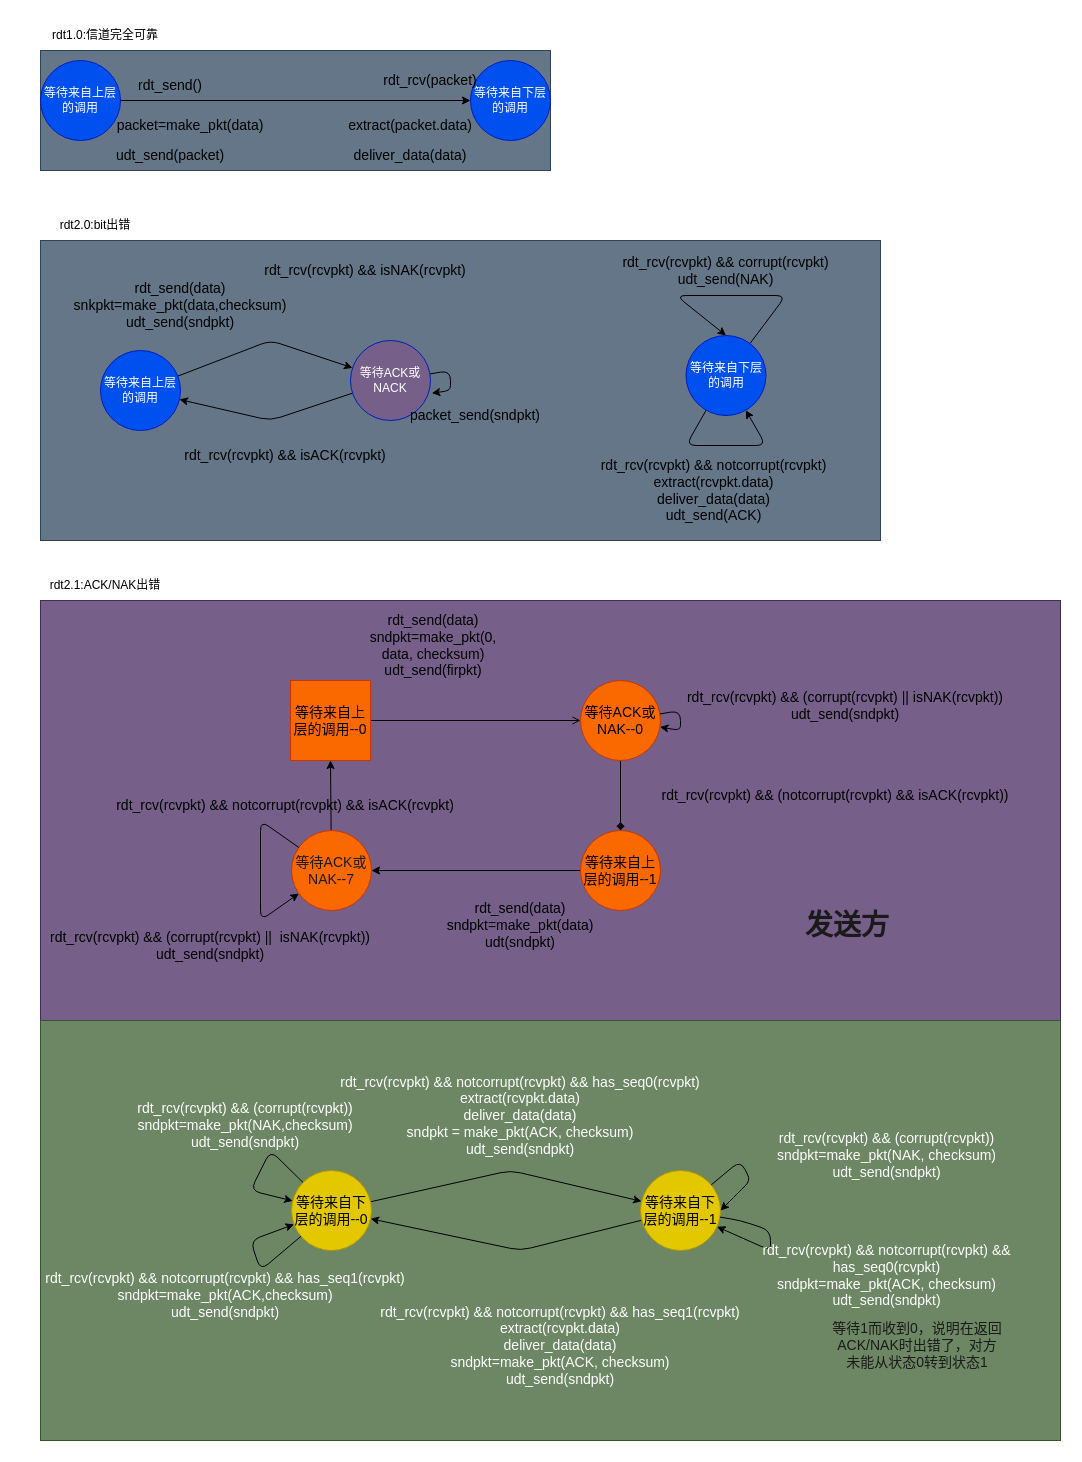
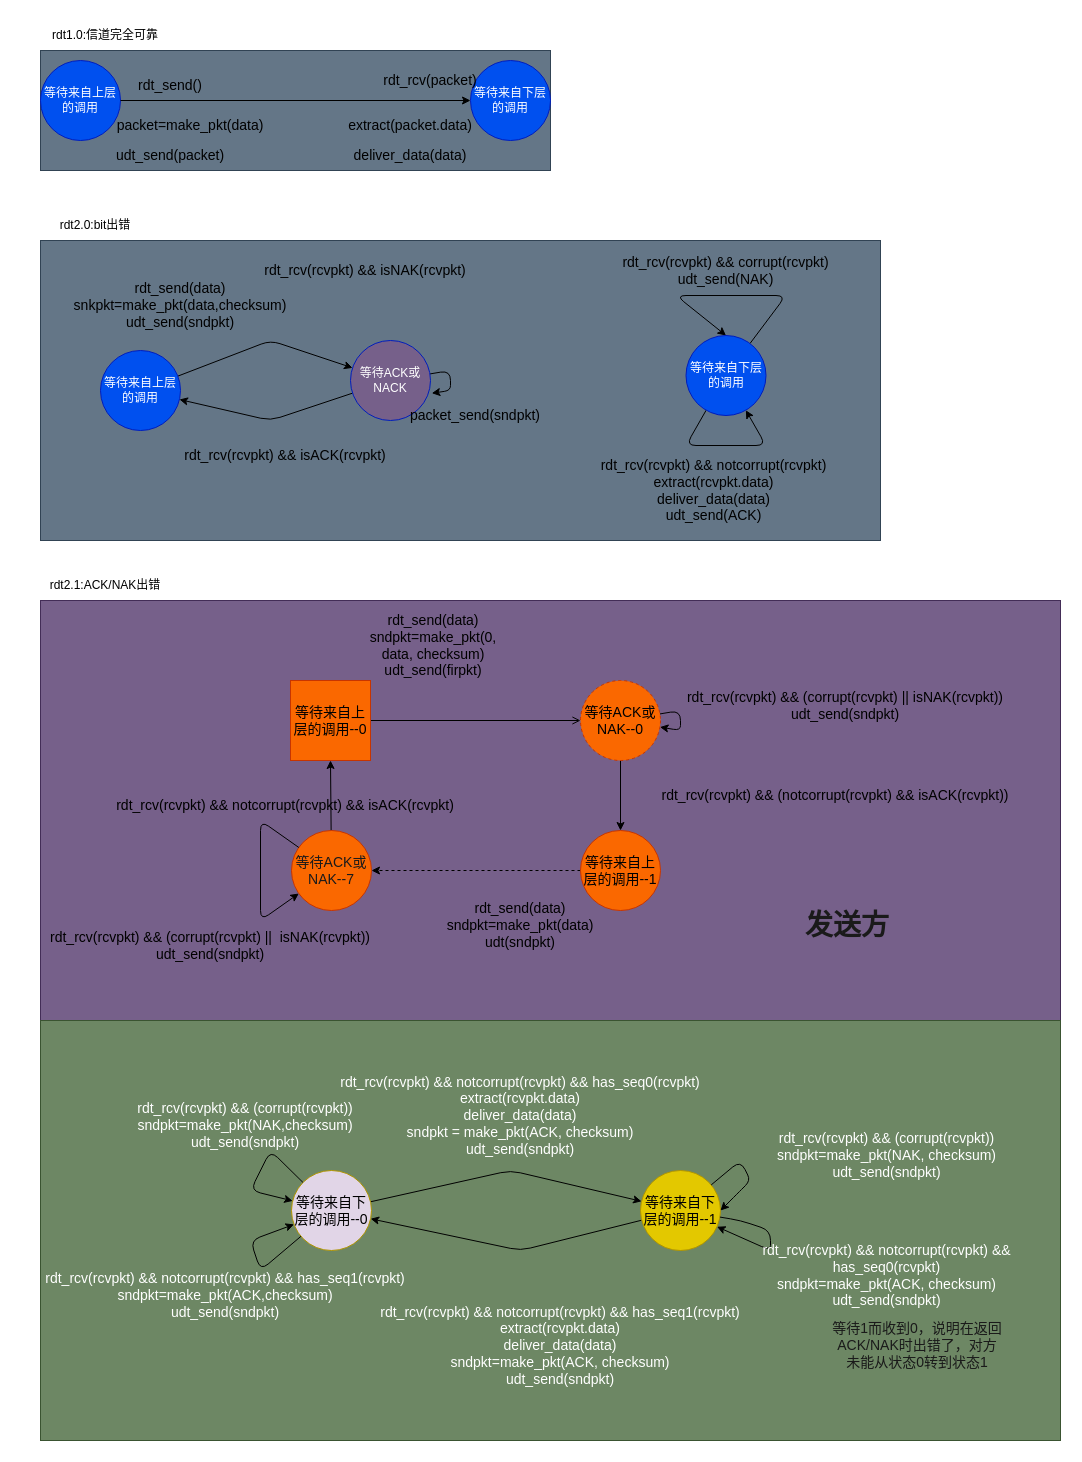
  <mxCell id="0" />
  <mxCell id="1" parent="0" />
  <mxCell id="2" value="" style="rounded=0;whiteSpace=wrap;html=1;fontSize=14;fillColor=#647687;fontColor=#ffffff;strokeColor=#314354;" vertex="1" parent="1"><mxGeometry x="40" y="600" width="1020" height="840" as="geometry" /></mxCell>
  <mxCell id="3" value="" style="rounded=0;whiteSpace=wrap;html=1;fontSize=14;fontColor=#ffffff;fillColor=#76608a;strokeColor=#432D57;" vertex="1" parent="1"><mxGeometry x="40" y="600" width="1020" height="420" as="geometry" /></mxCell>
  <mxCell id="4" value="" style="rounded=0;whiteSpace=wrap;html=1;fontSize=14;fillColor=#647687;fontColor=#ffffff;strokeColor=#314354;" vertex="1" parent="1"><mxGeometry x="40" y="240" width="840" height="300" as="geometry" /></mxCell>
  <mxCell id="5" style="edgeStyle=none;html=1;" edge="1" parent="1" source="6" target="9"><mxGeometry relative="1" as="geometry"><Array as="points"><mxPoint x="270" y="340" /></Array></mxGeometry></mxCell>
  <mxCell id="6" value="等待来自上层的调用" style="ellipse;whiteSpace=wrap;html=1;aspect=fixed;fillColor=#0050ef;strokeColor=#001DBC;fontColor=#ffffff;" vertex="1" parent="1"><mxGeometry x="100" y="350" width="80" height="80" as="geometry" /></mxCell>
  <mxCell id="7" style="edgeStyle=none;html=1;" edge="1" parent="1" source="9" target="6"><mxGeometry relative="1" as="geometry"><Array as="points"><mxPoint x="270" y="420" /></Array></mxGeometry></mxCell>
  <mxCell id="8" style="edgeStyle=none;html=1;entryX=1.016;entryY=0.659;entryDx=0;entryDy=0;entryPerimeter=0;" edge="1" parent="1" source="9" target="9"><mxGeometry relative="1" as="geometry"><mxPoint x="410" y="350" as="targetPoint" /><Array as="points"><mxPoint x="380" y="390" /></Array></mxGeometry></mxCell>
  <mxCell id="9" value="等待ACK或NACK" style="ellipse;whiteSpace=wrap;html=1;aspect=fixed;fillColor=#76608a;strokeColor=#001DBC;fontColor=#ffffff;" vertex="1" parent="1"><mxGeometry x="350" y="340" width="80" height="80" as="geometry" /></mxCell>
  <mxCell id="10" value="&lt;font style=&quot;font-size: 14px;&quot;&gt;rdt_send(data)&lt;br&gt;snkpkt=make_pkt(data,checksum)&lt;br&gt;udt_send(sndpkt)&lt;br&gt;&lt;/font&gt;" style="text;html=1;strokeColor=none;fillColor=none;align=center;verticalAlign=middle;whiteSpace=wrap;rounded=0;" vertex="1" parent="1"><mxGeometry x="150" y="290" width="60" height="30" as="geometry" /></mxCell>
  <mxCell id="11" value="&lt;font style=&quot;font-size: 14px;&quot;&gt;rdt_rcv(rcvpkt) &amp;amp;&amp;amp; isACK(rcvpkt)&lt;br&gt;&lt;/font&gt;" style="text;html=1;strokeColor=none;fillColor=none;align=center;verticalAlign=middle;whiteSpace=wrap;rounded=0;" vertex="1" parent="1"><mxGeometry x="170" y="440" width="230" height="30" as="geometry" /></mxCell>
  <mxCell id="12" value="&lt;font style=&quot;font-size: 14px;&quot;&gt;rdt_rcv(rcvpkt) &amp;amp;&amp;amp; isNAK(rcvpkt)&lt;br&gt;&lt;/font&gt;" style="text;html=1;strokeColor=none;fillColor=none;align=center;verticalAlign=middle;whiteSpace=wrap;rounded=0;" vertex="1" parent="1"><mxGeometry x="250" y="255" width="230" height="30" as="geometry" /></mxCell>
  <mxCell id="13" value="&lt;font style=&quot;font-size: 14px;&quot;&gt;packet_send(sndpkt)&lt;br&gt;&lt;/font&gt;" style="text;html=1;strokeColor=none;fillColor=none;align=center;verticalAlign=middle;whiteSpace=wrap;rounded=0;" vertex="1" parent="1"><mxGeometry x="360" y="400" width="230" height="30" as="geometry" /></mxCell>
  <mxCell id="14" value="" style="group" vertex="1" connectable="0" parent="1"><mxGeometry x="40" y="20" width="510" height="150" as="geometry" /></mxCell>
  <mxCell id="15" value="" style="rounded=0;whiteSpace=wrap;html=1;fontSize=14;fillColor=#647687;fontColor=#ffffff;strokeColor=#314354;" vertex="1" parent="14"><mxGeometry y="30" width="510" height="120" as="geometry" /></mxCell>
  <mxCell id="16" value="等待来自上层的调用" style="ellipse;whiteSpace=wrap;html=1;aspect=fixed;fillColor=#0050ef;strokeColor=#001DBC;fontColor=#ffffff;" vertex="1" parent="14"><mxGeometry y="40" width="80" height="80" as="geometry" /></mxCell>
  <mxCell id="17" value="等待来自下层的调用" style="ellipse;whiteSpace=wrap;html=1;aspect=fixed;fillColor=#0050ef;fontColor=#ffffff;strokeColor=#001DBC;" vertex="1" parent="14"><mxGeometry x="430" y="40" width="80" height="80" as="geometry" /></mxCell>
  <mxCell id="18" value="" style="endArrow=classic;html=1;exitX=1;exitY=0.5;exitDx=0;exitDy=0;entryX=0;entryY=0.5;entryDx=0;entryDy=0;" edge="1" parent="14" source="16" target="17"><mxGeometry width="50" height="50" relative="1" as="geometry"><mxPoint x="190" y="-20" as="sourcePoint" /><mxPoint x="240" y="-70" as="targetPoint" /></mxGeometry></mxCell>
  <mxCell id="19" value="&lt;font style=&quot;font-size: 14px;&quot;&gt;rdt_send()&lt;/font&gt;" style="text;html=1;strokeColor=none;fillColor=none;align=center;verticalAlign=middle;whiteSpace=wrap;rounded=0;" vertex="1" parent="14"><mxGeometry x="100" y="50" width="60" height="30" as="geometry" /></mxCell>
  <mxCell id="20" value="&lt;font style=&quot;font-size: 14px;&quot;&gt;packet=make_pkt(data)&lt;/font&gt;" style="text;html=1;strokeColor=none;fillColor=none;align=center;verticalAlign=middle;whiteSpace=wrap;rounded=0;" vertex="1" parent="14"><mxGeometry x="120" y="90" width="60" height="30" as="geometry" /></mxCell>
  <mxCell id="21" value="&lt;font style=&quot;font-size: 14px;&quot;&gt;udt_send(packet)&lt;/font&gt;" style="text;html=1;strokeColor=none;fillColor=none;align=center;verticalAlign=middle;whiteSpace=wrap;rounded=0;" vertex="1" parent="14"><mxGeometry x="100" y="120" width="60" height="30" as="geometry" /></mxCell>
  <mxCell id="22" value="&lt;font style=&quot;font-size: 14px;&quot;&gt;rdt_rcv(packet)&lt;/font&gt;" style="text;html=1;strokeColor=none;fillColor=none;align=center;verticalAlign=middle;whiteSpace=wrap;rounded=0;" vertex="1" parent="14"><mxGeometry x="360" y="45" width="60" height="30" as="geometry" /></mxCell>
  <mxCell id="23" value="&lt;font style=&quot;font-size: 14px;&quot;&gt;extract(packet.data)&lt;/font&gt;" style="text;html=1;strokeColor=none;fillColor=none;align=center;verticalAlign=middle;whiteSpace=wrap;rounded=0;" vertex="1" parent="14"><mxGeometry x="340" y="90" width="60" height="30" as="geometry" /></mxCell>
  <mxCell id="24" value="&lt;font style=&quot;font-size: 14px;&quot;&gt;deliver_data(data)&lt;/font&gt;" style="text;html=1;strokeColor=none;fillColor=none;align=center;verticalAlign=middle;whiteSpace=wrap;rounded=0;" vertex="1" parent="14"><mxGeometry x="340" y="120" width="60" height="30" as="geometry" /></mxCell>
  <mxCell id="25" value="rdt1.0:信道完全可靠" style="text;html=1;strokeColor=none;fillColor=none;align=center;verticalAlign=middle;whiteSpace=wrap;rounded=0;" vertex="1" parent="14"><mxGeometry width="130" height="30" as="geometry" /></mxCell>
  <mxCell id="26" value="rdt2.0:bit出错" style="text;html=1;strokeColor=none;fillColor=none;align=center;verticalAlign=middle;whiteSpace=wrap;rounded=0;" vertex="1" parent="1"><mxGeometry x="40" y="210" width="110" height="30" as="geometry" /></mxCell>
  <mxCell id="27" value="" style="group" vertex="1" connectable="0" parent="1"><mxGeometry x="590" y="255" width="258" height="250" as="geometry" /></mxCell>
  <mxCell id="28" style="edgeStyle=none;html=1;entryX=0.5;entryY=0;entryDx=0;entryDy=0;" edge="1" parent="27" source="30" target="30"><mxGeometry relative="1" as="geometry"><mxPoint x="-14.5" y="60.0" as="targetPoint" /><Array as="points"><mxPoint x="195.5" y="40" /><mxPoint x="85.5" y="40" /></Array></mxGeometry></mxCell>
  <mxCell id="29" style="edgeStyle=none;html=1;fontSize=14;" edge="1" parent="27" source="30" target="30"><mxGeometry relative="1" as="geometry"><mxPoint x="105.5" y="210.0" as="targetPoint" /><Array as="points"><mxPoint x="175.5" y="190" /></Array></mxGeometry></mxCell>
  <mxCell id="30" value="等待来自下层的调用" style="ellipse;whiteSpace=wrap;html=1;aspect=fixed;fillColor=#0050ef;fontColor=#ffffff;strokeColor=#001DBC;" vertex="1" parent="27"><mxGeometry x="95.5" y="80" width="80" height="80" as="geometry" /></mxCell>
  <mxCell id="31" value="&lt;font style=&quot;font-size: 14px;&quot;&gt;rdt_rcv(rcvpkt) &amp;amp;&amp;amp; corrupt(rcvpkt)&lt;br&gt;udt_send(NAK)&lt;/font&gt;" style="text;html=1;strokeColor=none;fillColor=none;align=center;verticalAlign=middle;whiteSpace=wrap;rounded=0;" vertex="1" parent="27"><mxGeometry x="13" width="245" height="30" as="geometry" /></mxCell>
  <mxCell id="32" value="rdt_rcv(rcvpkt) &amp;amp;&amp;amp; notcorrupt(rcvpkt)&lt;br&gt;extract(rcvpkt.data)&lt;br&gt;deliver_data(data)&lt;br&gt;udt_send(ACK)" style="text;html=1;strokeColor=none;fillColor=none;align=center;verticalAlign=middle;whiteSpace=wrap;rounded=0;fontSize=14;" vertex="1" parent="27"><mxGeometry y="220" width="247" height="30" as="geometry" /></mxCell>
  <mxCell id="33" style="edgeStyle=none;html=1;entryX=0;entryY=0.5;entryDx=0;entryDy=0;fontSize=14;endArrow=open;" edge="1" parent="1" source="34" target="36"><mxGeometry relative="1" as="geometry" /></mxCell>
  <mxCell id="34" value="等待来自上层的调用--0" style="whiteSpace=wrap;html=1;aspect=fixed;fontSize=14;fillColor=#fa6800;fontColor=#000000;strokeColor=#C73500;rounded=0;" vertex="1" parent="1"><mxGeometry x="290" y="680" width="80" height="80" as="geometry" /></mxCell>
- <mxCell id="35" style="edgeStyle=none;html=1;entryX=0.5;entryY=0;entryDx=0;entryDy=0;fontSize=14;endArrow=diamond;" edge="1" parent="1" source="36" target="40"><mxGeometry relative="1" as="geometry" /></mxCell>
- <mxCell id="36" value="等待ACK或NAK--0" style="ellipse;whiteSpace=wrap;html=1;aspect=fixed;fontSize=14;fillColor=#fa6800;fontColor=#000000;strokeColor=#C73500;" vertex="1" parent="1"><mxGeometry x="580" y="680" width="80" height="80" as="geometry" /></mxCell>
+ <mxCell id="35" style="edgeStyle=none;html=1;entryX=0.5;entryY=0;entryDx=0;entryDy=0;fontSize=14;" edge="1" parent="1" source="36" target="40"><mxGeometry relative="1" as="geometry" /></mxCell>
+ <mxCell id="36" value="等待ACK或NAK--0" style="ellipse;whiteSpace=wrap;html=1;aspect=fixed;fontSize=14;fillColor=#fa6800;fontColor=#000000;strokeColor=#C73500;dashed=1;" vertex="1" parent="1"><mxGeometry x="580" y="680" width="80" height="80" as="geometry" /></mxCell>
  <mxCell id="37" style="edgeStyle=none;html=1;entryX=0.5;entryY=1;entryDx=0;entryDy=0;fontSize=14;" edge="1" parent="1" source="38" target="34"><mxGeometry relative="1" as="geometry" /></mxCell>
  <mxCell id="38" value="&lt;font color=&quot;#1a1a1a&quot;&gt;等待ACK或NAK--7&lt;/font&gt;" style="ellipse;whiteSpace=wrap;html=1;aspect=fixed;fontSize=14;fillColor=#fa6800;fontColor=#000000;strokeColor=#C73500;" vertex="1" parent="1"><mxGeometry x="291" y="830" width="80" height="80" as="geometry" /></mxCell>
- <mxCell id="39" style="edgeStyle=none;html=1;entryX=1;entryY=0.5;entryDx=0;entryDy=0;fontSize=14;" edge="1" parent="1" source="40" target="38"><mxGeometry relative="1" as="geometry" /></mxCell>
+ <mxCell id="39" style="edgeStyle=none;html=1;entryX=1;entryY=0.5;entryDx=0;entryDy=0;fontSize=14;dashed=1;" edge="1" parent="1" source="40" target="38"><mxGeometry relative="1" as="geometry" /></mxCell>
  <mxCell id="40" value="等待来自上层的调用--1" style="ellipse;whiteSpace=wrap;html=1;aspect=fixed;fontSize=14;fillColor=#fa6800;fontColor=#000000;strokeColor=#C73500;" vertex="1" parent="1"><mxGeometry x="580" y="830" width="80" height="80" as="geometry" /></mxCell>
  <mxCell id="41" style="edgeStyle=none;html=1;fontSize=14;" edge="1" parent="1" source="36" target="36"><mxGeometry relative="1" as="geometry" /></mxCell>
  <mxCell id="42" style="edgeStyle=none;html=1;fontSize=14;" edge="1" parent="1" source="38" target="38"><mxGeometry relative="1" as="geometry"><Array as="points"><mxPoint x="260" y="920" /></Array></mxGeometry></mxCell>
  <mxCell id="43" value="rdt_send(data)&lt;br&gt;sndpkt=make_pkt(0, data, checksum)&lt;br&gt;udt_send(firpkt)" style="text;html=1;strokeColor=none;fillColor=none;align=center;verticalAlign=middle;whiteSpace=wrap;rounded=0;fontSize=14;" vertex="1" parent="1"><mxGeometry x="403" y="630" width="60" height="30" as="geometry" /></mxCell>
  <mxCell id="44" value="rdt_rcv(rcvpkt) &amp;amp;&amp;amp; (corrupt(rcvpkt) || isNAK(rcvpkt))&lt;br&gt;udt_send(sndpkt)" style="text;html=1;strokeColor=none;fillColor=none;align=center;verticalAlign=middle;whiteSpace=wrap;rounded=0;fontSize=14;" vertex="1" parent="1"><mxGeometry x="670" y="690" width="350" height="30" as="geometry" /></mxCell>
  <mxCell id="45" value="rdt_rcv(rcvpkt) &amp;amp;&amp;amp; (notcorrupt(rcvpkt) &amp;amp;&amp;amp; isACK(rcvpkt))" style="text;html=1;strokeColor=none;fillColor=none;align=center;verticalAlign=middle;whiteSpace=wrap;rounded=0;fontSize=14;" vertex="1" parent="1"><mxGeometry x="660" y="780" width="350" height="30" as="geometry" /></mxCell>
  <mxCell id="46" value="rdt_send(data)&lt;br&gt;sndpkt=make_pkt(data)&lt;br&gt;udt(sndpkt)" style="text;html=1;strokeColor=none;fillColor=none;align=center;verticalAlign=middle;whiteSpace=wrap;rounded=0;fontSize=14;" vertex="1" parent="1"><mxGeometry x="490" y="910" width="60" height="30" as="geometry" /></mxCell>
  <mxCell id="47" value="rdt_rcv(rcvpkt) &amp;amp;&amp;amp; (corrupt(rcvpkt) ||&amp;nbsp; isNAK(rcvpkt))&lt;br&gt;udt_send(sndpkt)" style="text;html=1;strokeColor=none;fillColor=none;align=center;verticalAlign=middle;whiteSpace=wrap;rounded=0;fontSize=14;" vertex="1" parent="1"><mxGeometry x="40" y="930" width="340" height="30" as="geometry" /></mxCell>
  <mxCell id="48" value="rdt_rcv(rcvpkt) &amp;amp;&amp;amp; notcorrupt(rcvpkt) &amp;amp;&amp;amp; isACK(rcvpkt)" style="text;html=1;strokeColor=none;fillColor=none;align=center;verticalAlign=middle;whiteSpace=wrap;rounded=0;fontSize=14;" vertex="1" parent="1"><mxGeometry x="110" y="790" width="350" height="30" as="geometry" /></mxCell>
  <mxCell id="49" value="rdt2.1:ACK/NAK出错" style="text;html=1;strokeColor=none;fillColor=none;align=center;verticalAlign=middle;whiteSpace=wrap;rounded=0;" vertex="1" parent="1"><mxGeometry x="40" y="570" width="130" height="30" as="geometry" /></mxCell>
  <mxCell id="50" value="&lt;h1&gt;发送方&lt;/h1&gt;" style="text;html=1;strokeColor=none;fillColor=none;spacing=5;spacingTop=-20;whiteSpace=wrap;overflow=hidden;rounded=0;fontSize=14;fontColor=#1A1A1A;" vertex="1" parent="1"><mxGeometry x="800" y="900" width="110" height="40" as="geometry" /></mxCell>
  <mxCell id="51" value="" style="rounded=0;whiteSpace=wrap;html=1;fontSize=14;fontColor=#ffffff;fillColor=#6d8764;strokeColor=#3A5431;" vertex="1" parent="1"><mxGeometry x="40" y="1020" width="1020" height="420" as="geometry" /></mxCell>
  <mxCell id="52" style="edgeStyle=none;html=1;fontSize=14;fontColor=#1A1A1A;" edge="1" parent="1" source="53" target="55"><mxGeometry relative="1" as="geometry"><Array as="points"><mxPoint x="510" y="1170" /></Array></mxGeometry></mxCell>
- <mxCell id="53" value="等待来自下层的调用--0" style="ellipse;whiteSpace=wrap;html=1;aspect=fixed;fontSize=14;fontColor=#000000;fillColor=#e3c800;strokeColor=#B09500;" vertex="1" parent="1"><mxGeometry x="291" y="1170" width="80" height="80" as="geometry" /></mxCell>
+ <mxCell id="53" value="等待来自下层的调用--0" style="ellipse;whiteSpace=wrap;html=1;aspect=fixed;fontSize=14;fontColor=#000000;fillColor=#e1d5e7;strokeColor=#B09500;" vertex="1" parent="1"><mxGeometry x="291" y="1170" width="80" height="80" as="geometry" /></mxCell>
  <mxCell id="54" style="edgeStyle=none;html=1;fontSize=14;fontColor=#1A1A1A;" edge="1" parent="1" source="55" target="53"><mxGeometry relative="1" as="geometry"><Array as="points"><mxPoint x="520" y="1250" /></Array></mxGeometry></mxCell>
  <mxCell id="55" value="等待来自下层的调用--1" style="ellipse;whiteSpace=wrap;html=1;aspect=fixed;fontSize=14;fontColor=#000000;fillColor=#e3c800;strokeColor=#B09500;" vertex="1" parent="1"><mxGeometry x="640" y="1170" width="80" height="80" as="geometry" /></mxCell>
  <mxCell id="56" style="edgeStyle=none;html=1;fontSize=14;fontColor=#1A1A1A;" edge="1" parent="1" source="53" target="53"><mxGeometry relative="1" as="geometry"><Array as="points"><mxPoint x="270" y="1150" /><mxPoint x="250" y="1190" /></Array></mxGeometry></mxCell>
  <mxCell id="57" style="edgeStyle=none;html=1;fontSize=14;fontColor=#1A1A1A;" edge="1" parent="1" source="53" target="53"><mxGeometry relative="1" as="geometry"><Array as="points"><mxPoint x="260" y="1270" /><mxPoint x="250" y="1240" /></Array></mxGeometry></mxCell>
  <mxCell id="58" value="&lt;font color=&quot;#ffffff&quot;&gt;rdt_rcv(rcvpkt) &amp;amp;&amp;amp; (corrupt(rcvpkt))&lt;br&gt;sndpkt=make_pkt(NAK,checksum)&lt;br&gt;udt_send(sndpkt)&lt;br&gt;&lt;/font&gt;" style="text;html=1;strokeColor=none;fillColor=none;align=center;verticalAlign=middle;whiteSpace=wrap;rounded=0;fontSize=14;fontColor=#1A1A1A;" vertex="1" parent="1"><mxGeometry x="110" y="1110" width="270" height="30" as="geometry" /></mxCell>
  <mxCell id="59" value="&lt;font color=&quot;#ffffff&quot;&gt;rdt_rcv(rcvpkt) &amp;amp;&amp;amp; notcorrupt(rcvpkt) &amp;amp;&amp;amp; has_seq1(rcvpkt)&lt;br&gt;sndpkt=make_pkt(ACK,checksum)&lt;br&gt;udt_send(sndpkt)&lt;br&gt;&lt;/font&gt;" style="text;html=1;strokeColor=none;fillColor=none;align=center;verticalAlign=middle;whiteSpace=wrap;rounded=0;fontSize=14;fontColor=#1A1A1A;" vertex="1" parent="1"><mxGeometry x="20" y="1280" width="410" height="30" as="geometry" /></mxCell>
  <mxCell id="60" value="rdt_rcv(rcvpkt) &amp;amp;&amp;amp; notcorrupt(rcvpkt) &amp;amp;&amp;amp; has_seq0(rcvpkt)&lt;br&gt;extract(rcvpkt.data)&lt;br&gt;deliver_data(data)&lt;br&gt;sndpkt = make_pkt(ACK, checksum)&lt;br&gt;udt_send(sndpkt)" style="text;html=1;strokeColor=none;fillColor=none;align=center;verticalAlign=middle;whiteSpace=wrap;rounded=0;fontSize=14;fontColor=#FFFFFF;" vertex="1" parent="1"><mxGeometry x="310" y="1100" width="420" height="30" as="geometry" /></mxCell>
  <mxCell id="61" style="edgeStyle=none;html=1;entryX=1;entryY=0.5;entryDx=0;entryDy=0;fontSize=14;fontColor=#FFFFFF;" edge="1" parent="1" source="55" target="55"><mxGeometry relative="1" as="geometry"><Array as="points"><mxPoint x="740" y="1160" /><mxPoint x="750" y="1180" /><mxPoint x="740" y="1190" /></Array></mxGeometry></mxCell>
  <mxCell id="62" style="edgeStyle=none;html=1;fontSize=14;fontColor=#FFFFFF;" edge="1" parent="1" source="55" target="55"><mxGeometry relative="1" as="geometry"><Array as="points"><mxPoint x="740" y="1220" /><mxPoint x="770" y="1230" /><mxPoint x="770" y="1250" /></Array></mxGeometry></mxCell>
  <mxCell id="63" value="rdt_rcv(rcvpkt) &amp;amp;&amp;amp; (corrupt(rcvpkt))&lt;br&gt;sndpkt=make_pkt(NAK, checksum)&lt;br&gt;udt_send(sndpkt)" style="text;html=1;strokeColor=none;fillColor=none;align=center;verticalAlign=middle;whiteSpace=wrap;rounded=0;fontSize=14;fontColor=#FFFFFF;" vertex="1" parent="1"><mxGeometry x="740" y="1140" width="293" height="30" as="geometry" /></mxCell>
  <mxCell id="64" value="rdt_rcv(rcvpkt) &amp;amp;&amp;amp; notcorrupt(rcvpkt) &amp;amp;&amp;amp; has_seq0(rcvpkt)&lt;br&gt;sndpkt=make_pkt(ACK, checksum)&lt;br&gt;udt_send(sndpkt)" style="text;html=1;strokeColor=none;fillColor=none;align=center;verticalAlign=middle;whiteSpace=wrap;rounded=0;fontSize=14;fontColor=#FFFFFF;" vertex="1" parent="1"><mxGeometry x="740" y="1260" width="293" height="30" as="geometry" /></mxCell>
  <mxCell id="65" value="rdt_rcv(rcvpkt) &amp;amp;&amp;amp; notcorrupt(rcvpkt) &amp;amp;&amp;amp; has_seq1(rcvpkt)&lt;br&gt;extract(rcvpkt.data)&lt;br&gt;deliver_data(data)&lt;br&gt;sndpkt=make_pkt(ACK, checksum)&lt;br&gt;udt_send(sndpkt)" style="text;html=1;strokeColor=none;fillColor=none;align=center;verticalAlign=middle;whiteSpace=wrap;rounded=0;fontSize=14;fontColor=#FFFFFF;" vertex="1" parent="1"><mxGeometry x="330" y="1330" width="460" height="30" as="geometry" /></mxCell>
  <mxCell id="66" value="&lt;font color=&quot;#1a1a1a&quot;&gt;等待1而收到0，说明在返回ACK/NAK时出错了，对方未能从状态0转到状态1&lt;/font&gt;" style="text;html=1;strokeColor=none;fillColor=none;align=center;verticalAlign=middle;whiteSpace=wrap;rounded=0;fontSize=14;fontColor=#FFFFFF;" vertex="1" parent="1"><mxGeometry x="830" y="1330" width="173.5" height="30" as="geometry" /></mxCell>
